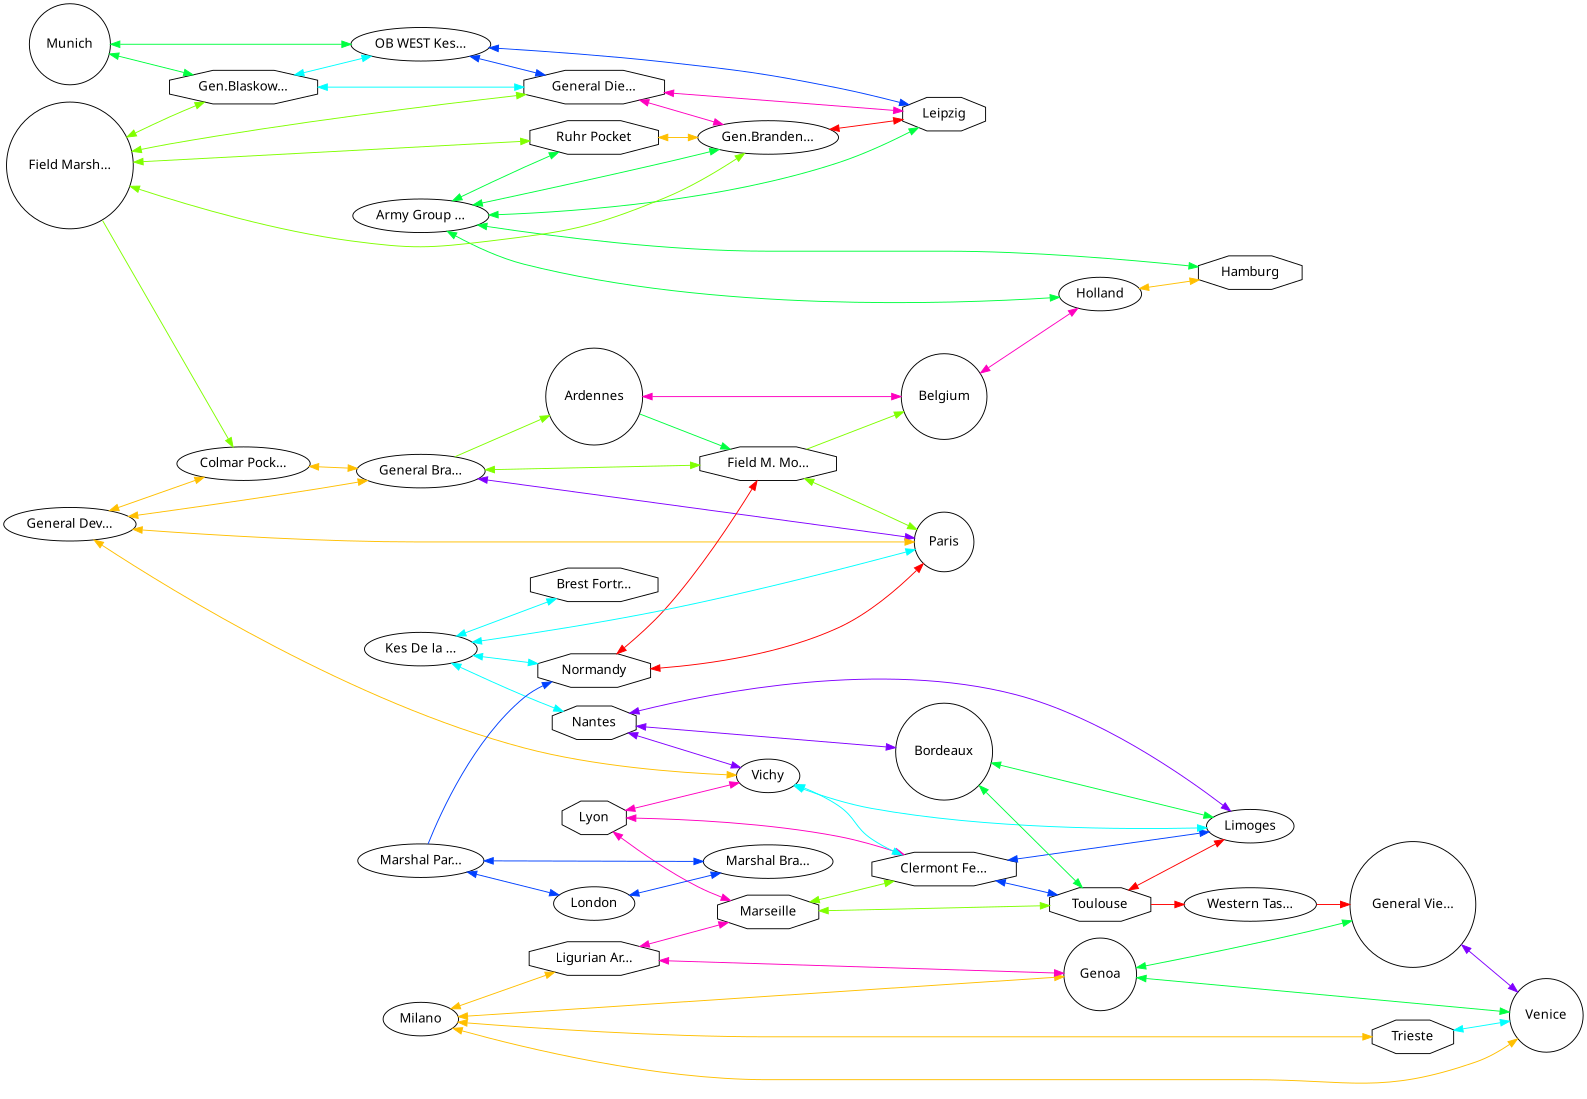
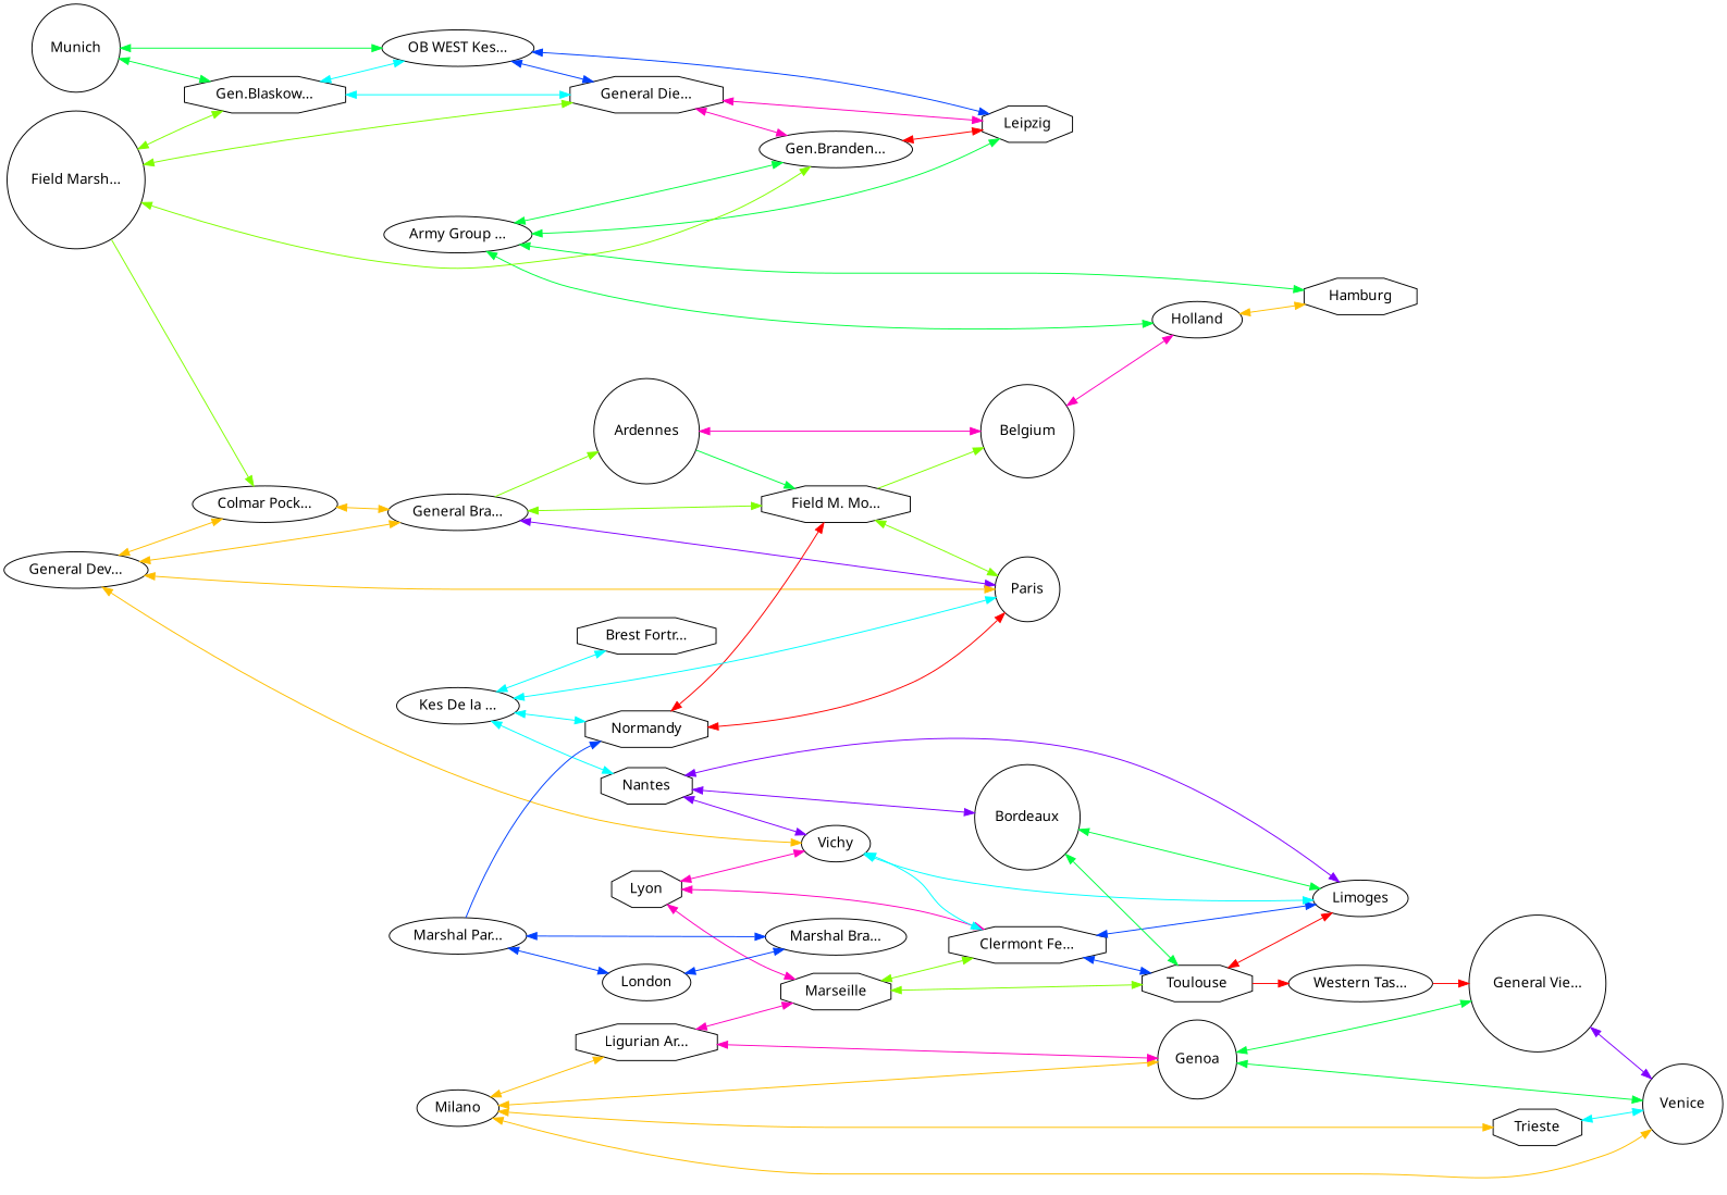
  graph {
    fontname="Noto Sans"
    rankdir=LR
    node [fontname="Noto Sans" shape=octagon]
    edge [color="0.375,1,1" dir=both fontname="Noto Sans"]
    n1 [label=Hamburg]
    n2 [label=Leipzig]
    n3 [label="Army Group ..." shape=ellipse]
    n4 [label="Gen.Branden..." shape=ellipse]
    n5 [label=Holland shape=ellipse]
-   n6 [label="Ruhr Pocket"]
    n7 [label="General Die..."]
    n8 [label="OB WEST Kes..." shape=ellipse]
    n9 [label="Gen.Blaskow..."]
    n10 [label=Munich shape=circle]
    n11 [label=Belgium shape=circle]
    n12 [label=Ardennes shape=circle]
    n13 [label="Field M. Mo..."]
    n14 [label="Field Marsh..." shape=circle]
    n15 [label="Colmar Pock..." shape=ellipse]
    n16 [label="General Bra..." shape=ellipse]
    n17 [label=Paris shape=circle]
    n18 [label=Trieste]
    n19 [label=Venice shape=circle]
    n20 [label=Milano shape=ellipse]
    n21 [label=Genoa shape=circle]
    n22 [label="Ligurian Ar..."]
    n23 [label="General Vie..." shape=circle]
    n24 [label=Marseille]
    n25 [label="Clermont Fe..."]
    n26 [label=Toulouse]
    n27 [label=Limoges shape=ellipse]
    n28 [label="Western Tas..." shape=ellipse]
    n29 [label=Lyon]
    n30 [label=Vichy shape=ellipse]
    n31 [label="General Dev..." shape=ellipse]
    n32 [label=Normandy]
    n33 [label="Brest Fortr..."]
    n34 [label="Kes De la ..." shape=ellipse]
    n35 [label=Nantes]
    n36 [label=Bordeaux shape=circle]
    n37 [label="Marshal Par..." shape=ellipse]
    n38 [label="Marshal Bra..." shape=ellipse]
    n39 [label=London shape=ellipse]
    n3 -- n1
    n3 -- n2
    n3 -- n4
    n3 -- n5
-   n3 -- n6
    n4 -- n2 [color="1,1,1"]
    n5 -- n1 [color="0.125,1,1"]
-   n6 -- n4 [color="0.125,1,1"]
    n7 -- n2 [color="0.875,1,1"]
    n7 -- n4 [color="0.875,1,1"]
    n8 -- n2 [color="0.625,1,1"]
    n8 -- n7 [color="0.625,1,1"]
    n9 -- n7 [color="0.5,1,1"]
    n9 -- n8 [color="0.5,1,1"]
    n10 -- n8
    n10 -- n9
    n11 -- n5 [color="0.875,1,1"]
    n11 -- n12 [color="0.875,1,1"]
    n12 -- n13 [dir=forward]
    n13 -- n11 [color="0.25,1,1" dir=forward]
    n13 -- n16 [color="0.25,1,1"]
    n13 -- n17 [color="0.25,1,1"]
    n14 -- n4 [color="0.25,1,1"]
-   n14 -- n6 [color="0.25,1,1"]
    n14 -- n7 [color="0.25,1,1"]
    n14 -- n9 [color="0.25,1,1"]
    n14 -- n15 [color="0.25,1,1" dir=forward]
    n15 -- n16 [color="0.125,1,1"]
    n16 -- n12 [color="0.25,1,1" dir=forward]
    n17 -- n16 [color="0.75,1,1"]
    n18 -- n19 [color="0.5,1,1"]
    n20 -- n18 [color="0.125,1,1"]
    n20 -- n19 [color="0.125,1,1"]
    n20 -- n21 [color="0.125,1,1"]
    n20 -- n22 [color="0.125,1,1"]
    n21 -- n19
    n21 -- n23
    n22 -- n21 [color="0.875,1,1"]
    n22 -- n24 [color="0.875,1,1"]
    n23 -- n19 [color="0.75,1,1"]
    n24 -- n25 [color="0.25,1,1"]
    n24 -- n26 [color="0.25,1,1"]
    n25 -- n26 [color="0.625,1,1"]
    n25 -- n27 [color="0.625,1,1"]
    n26 -- n27 [color="1,1,1"]
    n26 -- n28 [color="1,1,1" dir=forward]
    n28 -- n23 [color="1,1,1" dir=forward]
    n29 -- n24 [color="0.875,1,1"]
    n29 -- n25 [color="0.875,1,1"]
    n29 -- n30 [color="0.875,1,1"]
    n30 -- n25 [color="0.5,1,1"]
    n30 -- n27 [color="0.5,1,1"]
    n31 -- n15 [color="0.125,1,1"]
    n31 -- n16 [color="0.125,1,1"]
    n31 -- n17 [color="0.125,1,1"]
    n31 -- n30 [color="0.125,1,1"]
    n32 -- n13 [color="1,1,1"]
    n32 -- n17 [color="1,1,1"]
    n34 -- n17 [color="0.5,1,1"]
    n34 -- n32 [color="0.5,1,1"]
    n34 -- n33 [color="0.5,1,1"]
    n34 -- n35 [color="0.5,1,1"]
    n35 -- n27 [color="0.75,1,1"]
    n35 -- n30 [color="0.75,1,1"]
    n35 -- n36 [color="0.75,1,1"]
    n36 -- n26
    n36 -- n27
    n37 -- n32 [color="0.625,1,1" dir=forward]
    n37 -- n38 [color="0.625,1,1"]
    n37 -- n39 [color="0.625,1,1"]
    n39 -- n38 [color="0.625,1,1"]
  }
